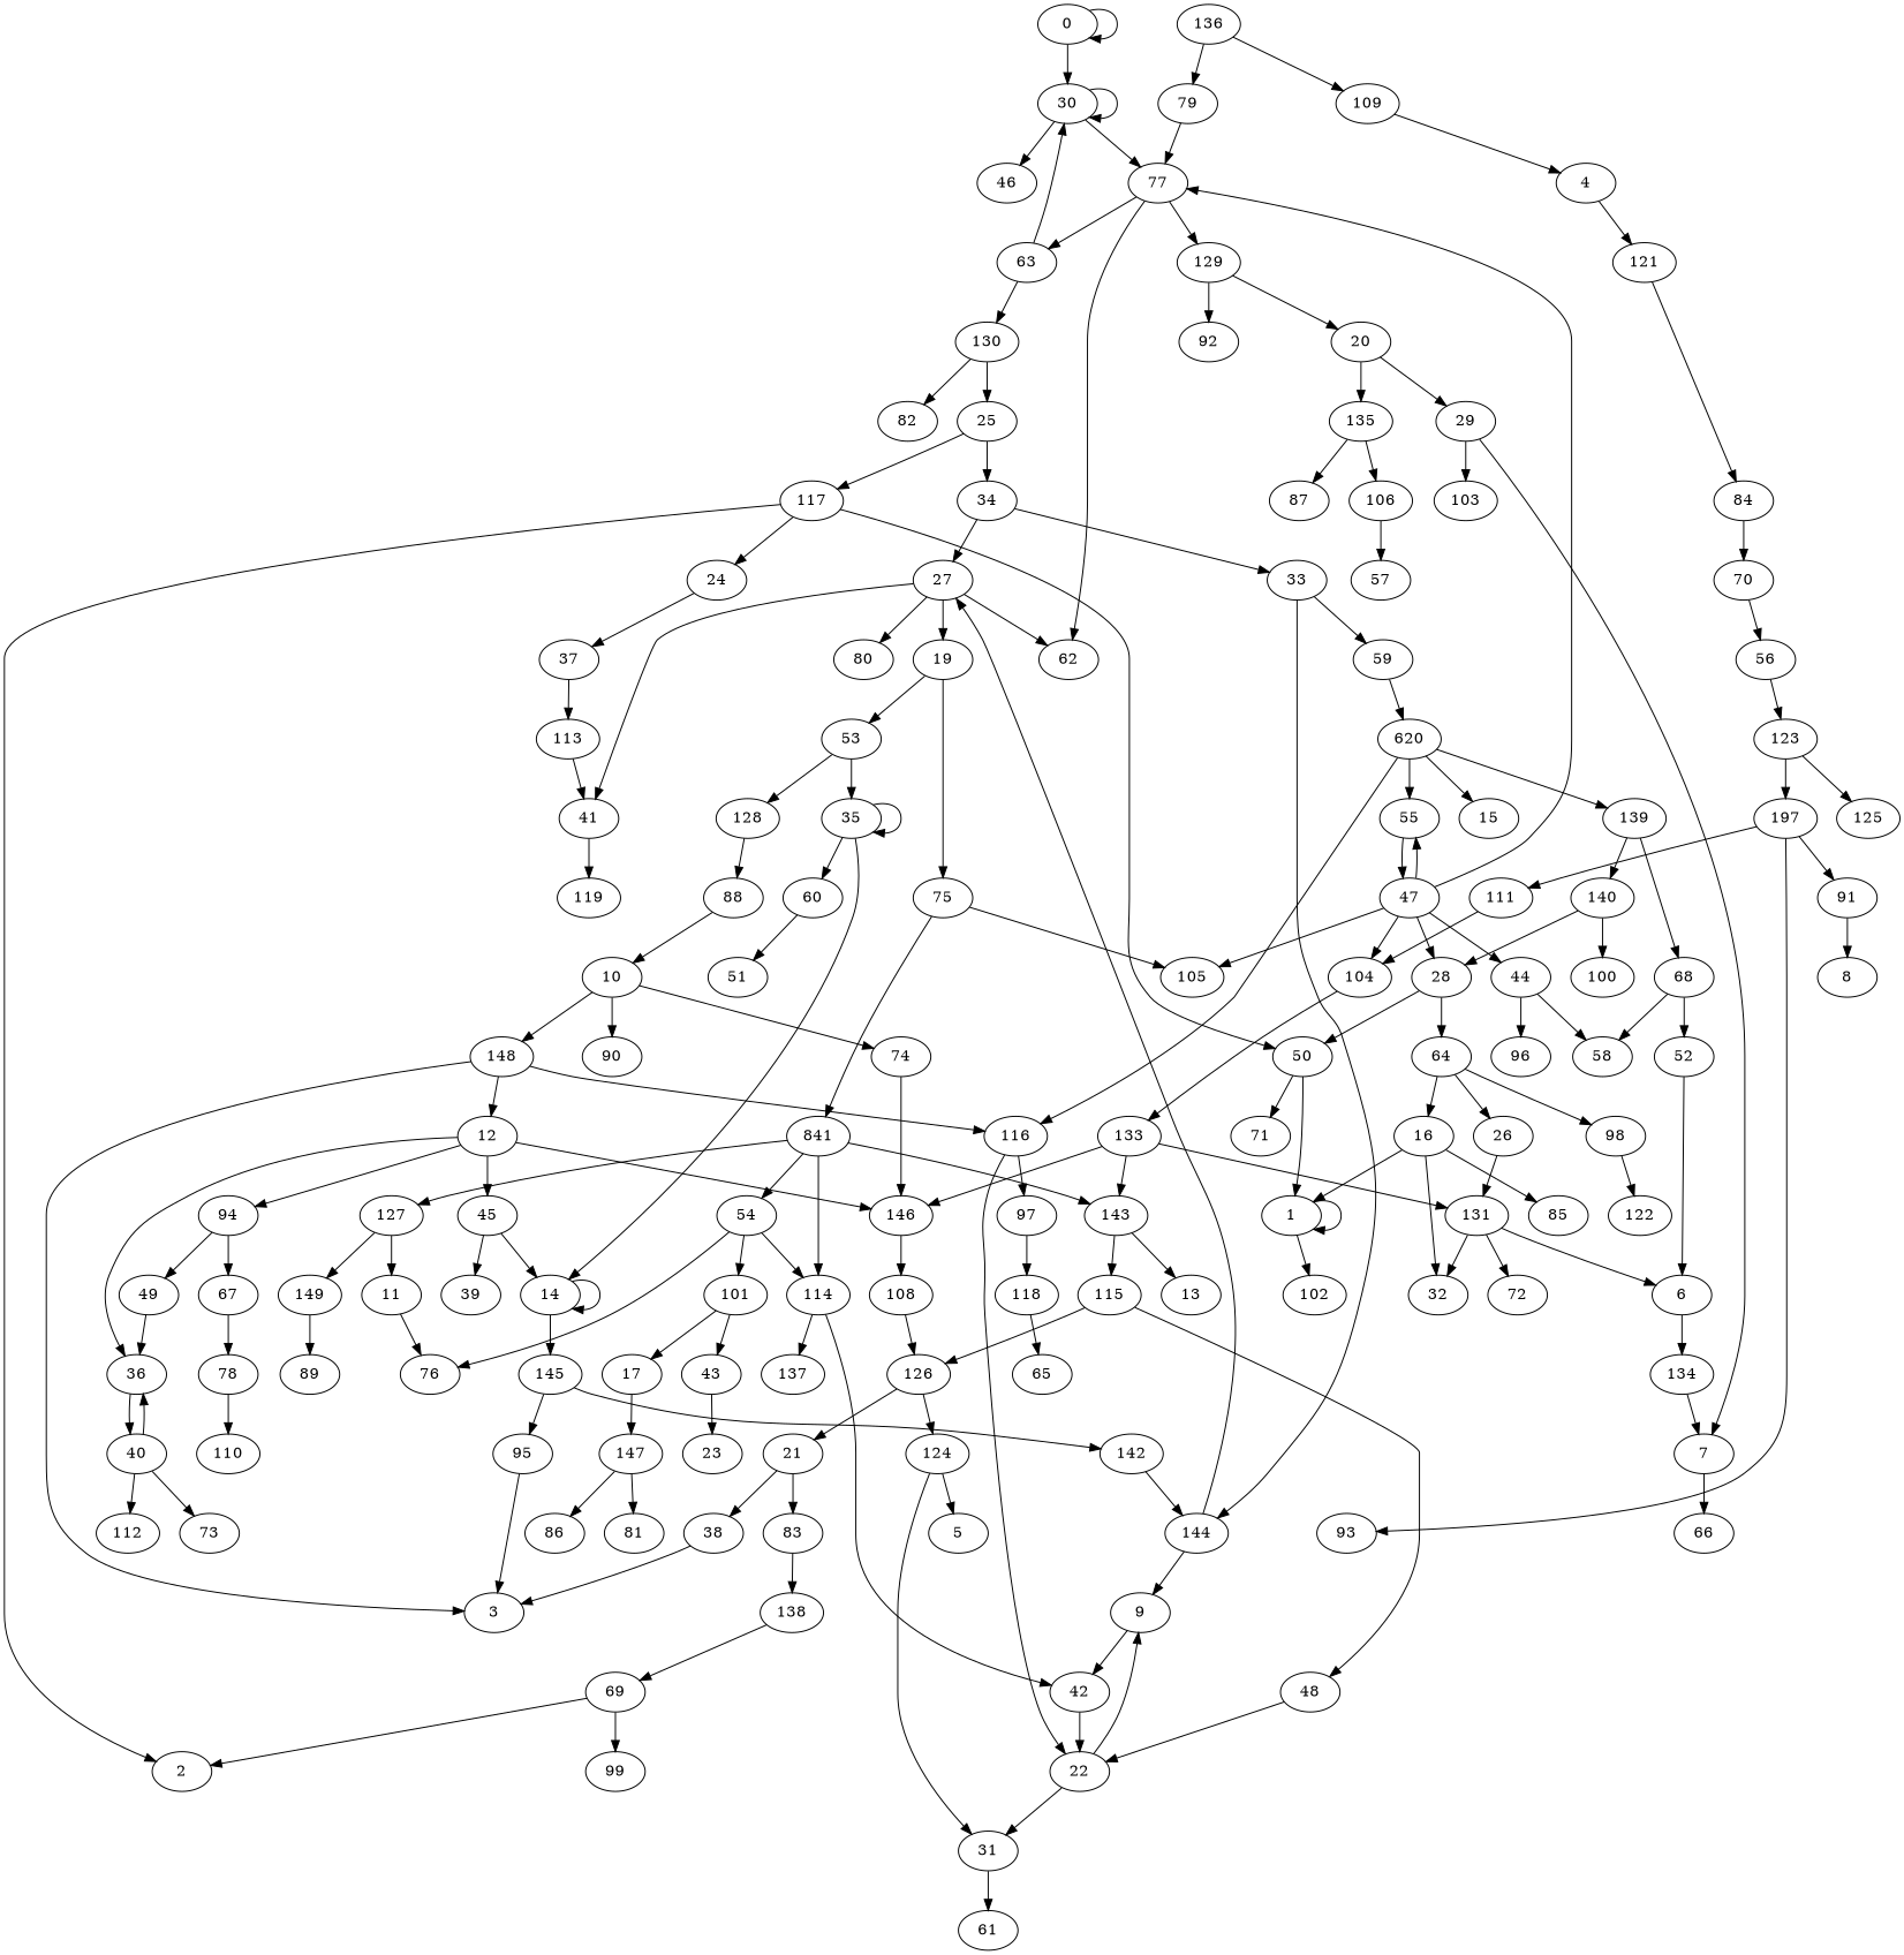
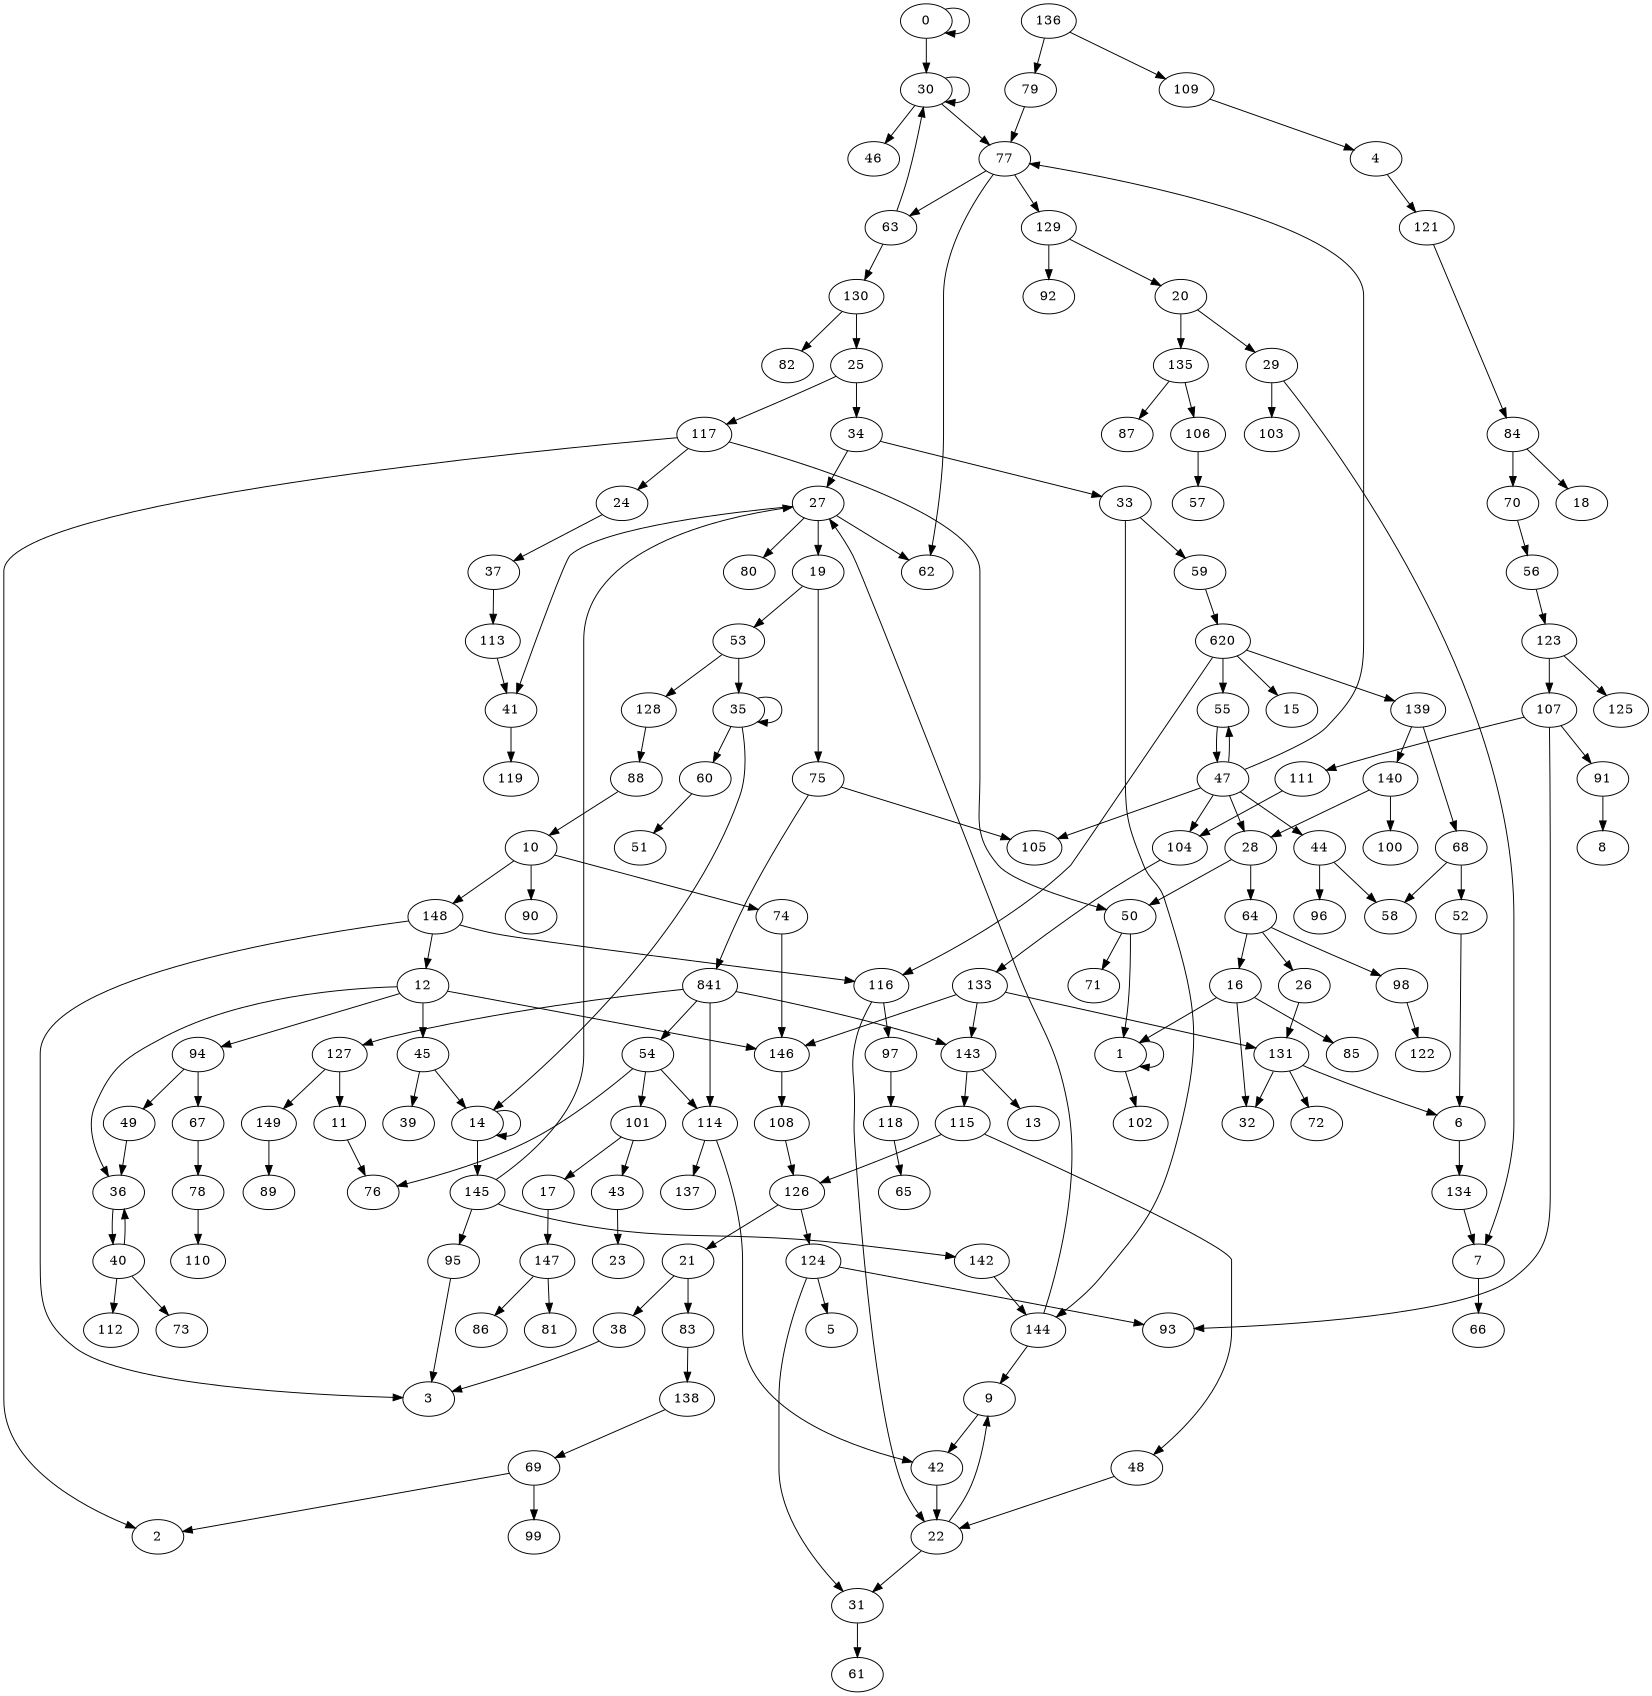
  digraph {
    0 [height=0.5 width=0.75]
    30 [height=0.5 width=0.75]
    46 [height=0.5 width=0.75]
    77 [height=0.5 width=0.75]
    136 [height=0.5 width=0.75]
    79 [height=0.5 width=0.75]
    109 [height=0.5 width=0.75]
    1 [height=0.5 width=0.75]
    102 [height=0.5 width=0.75]
    2 [height=0.5 width=0.75]
    3 [height=0.5 width=0.75]
    4 [height=0.5 width=0.75]
    121 [height=0.5 width=0.75]
    84 [height=0.5 width=0.75]
+   18 [height=0.5 width=0.75]
    70 [height=0.5 width=0.75]
    5 [height=0.5 width=0.75]
    6 [height=0.5 width=0.75]
    134 [height=0.5 width=0.75]
    7 [height=0.5 width=0.75]
    66 [height=0.5 width=0.75]
    8 [height=0.5 width=0.75]
    9 [height=0.5 width=0.75]
    42 [height=0.5 width=0.75]
    22 [height=0.5 width=0.75]
    31 [height=0.5 width=0.75]
    10 [height=0.5 width=0.75]
    74 [height=0.5 width=0.75]
    90 [height=0.5 width=0.75]
    148 [height=0.5 width=0.75]
    146 [height=0.5 width=0.75]
    12 [height=0.5 width=0.75]
    116 [height=0.5 width=0.75]
    108 [height=0.5 width=0.75]
    36 [height=0.5 width=0.75]
    45 [height=0.5 width=0.75]
    94 [height=0.5 width=0.75]
    97 [height=0.5 width=0.75]
    11 [height=0.5 width=0.75]
    76 [height=0.5 width=0.75]
    40 [height=0.5 width=0.75]
    14 [height=0.5 width=0.75]
    39 [height=0.5 width=0.75]
    49 [height=0.5 width=0.75]
    67 [height=0.5 width=0.75]
    73 [height=0.5 width=0.75]
    112 [height=0.5 width=0.75]
    145 [height=0.5 width=0.75]
    78 [height=0.5 width=0.75]
    126 [height=0.5 width=0.75]
    13 [height=0.5 width=0.75]
    27 [height=0.5 width=0.75]
    95 [height=0.5 width=0.75]
    142 [height=0.5 width=0.75]
    19 [height=0.5 width=0.75]
    41 [height=0.5 width=0.75]
    62 [height=0.5 width=0.75]
    80 [height=0.5 width=0.75]
    144 [height=0.5 width=0.75]
    15 [height=0.5 width=0.75]
    16 [height=0.5 width=0.75]
    32 [height=0.5 width=0.75]
    85 [height=0.5 width=0.75]
    17 [height=0.5 width=0.75]
    147 [height=0.5 width=0.75]
    81 [height=0.5 width=0.75]
    86 [height=0.5 width=0.75]
    53 [height=0.5 width=0.75]
    75 [height=0.5 width=0.75]
    35 [height=0.5 width=0.75]
    128 [height=0.5 width=0.75]
    105 [height=0.5 width=0.75]
    n73 [height=0.5 label=841 width=0.75]
    60 [height=0.5 width=0.75]
    88 [height=0.5 width=0.75]
    54 [height=0.5 width=0.75]
    114 [height=0.5 width=0.75]
    127 [height=0.5 width=0.75]
    143 [height=0.5 width=0.75]
    20 [height=0.5 width=0.75]
    29 [height=0.5 width=0.75]
    135 [height=0.5 width=0.75]
    103 [height=0.5 width=0.75]
    87 [height=0.5 width=0.75]
    106 [height=0.5 width=0.75]
    57 [height=0.5 width=0.75]
    21 [height=0.5 width=0.75]
    38 [height=0.5 width=0.75]
    83 [height=0.5 width=0.75]
    138 [height=0.5 width=0.75]
    69 [height=0.5 width=0.75]
    61 [height=0.5 width=0.75]
    23 [height=0.5 width=0.75]
    24 [height=0.5 width=0.75]
    37 [height=0.5 width=0.75]
    113 [height=0.5 width=0.75]
    25 [height=0.5 width=0.75]
    34 [height=0.5 width=0.75]
    117 [height=0.5 width=0.75]
    33 [height=0.5 width=0.75]
    50 [height=0.5 width=0.75]
    59 [height=0.5 width=0.75]
    71 [height=0.5 width=0.75]
    26 [height=0.5 width=0.75]
    131 [height=0.5 width=0.75]
    72 [height=0.5 width=0.75]
    119 [height=0.5 width=0.75]
    28 [height=0.5 width=0.75]
    64 [height=0.5 width=0.75]
    98 [height=0.5 width=0.75]
    122 [height=0.5 width=0.75]
    n112 [height=0.5 label=620 width=0.75]
    55 [height=0.5 width=0.75]
    139 [height=0.5 width=0.75]
    51 [height=0.5 width=0.75]
    43 [height=0.5 width=0.75]
    44 [height=0.5 width=0.75]
    58 [height=0.5 width=0.75]
    96 [height=0.5 width=0.75]
    47 [height=0.5 width=0.75]
    104 [height=0.5 width=0.75]
    63 [height=0.5 width=0.75]
    129 [height=0.5 width=0.75]
    133 [height=0.5 width=0.75]
    130 [height=0.5 width=0.75]
    92 [height=0.5 width=0.75]
    48 [height=0.5 width=0.75]
    52 [height=0.5 width=0.75]
    101 [height=0.5 width=0.75]
    137 [height=0.5 width=0.75]
    56 [height=0.5 width=0.75]
    123 [height=0.5 width=0.75]
-   107 [height=0.5 width=0.75 label=197]
+   107 [height=0.5 width=0.75]
    125 [height=0.5 width=0.75]
    91 [height=0.5 width=0.75]
    93 [height=0.5 width=0.75]
    111 [height=0.5 width=0.75]
    68 [height=0.5 width=0.75]
    140 [height=0.5 width=0.75]
    82 [height=0.5 width=0.75]
    65 [height=0.5 width=0.75]
    110 [height=0.5 width=0.75]
    99 [height=0.5 width=0.75]
    149 [height=0.5 width=0.75]
    115 [height=0.5 width=0.75]
    89 [height=0.5 width=0.75]
    118 [height=0.5 width=0.75]
    100 [height=0.5 width=0.75]
    124 [height=0.5 width=0.75]
    0 -> 0
    0 -> 30
    30 -> 30
    30 -> 46
    30 -> 77
    77 -> 62
    77 -> 63
    77 -> 129
    136 -> 79
    136 -> 109
    79 -> 77
    109 -> 4
    1 -> 1
    1 -> 102
    4 -> 121
    121 -> 84
+   84 -> 18
    84 -> 70
    70 -> 56
    6 -> 134
    134 -> 7
    7 -> 66
    9 -> 42
    42 -> 22
    22 -> 9
    22 -> 31
    31 -> 61
    10 -> 74
    10 -> 90
    10 -> 148
    74 -> 146
    148 -> 3
    148 -> 12
    148 -> 116
    146 -> 108
    12 -> 146
    12 -> 36
    12 -> 45
    12 -> 94
    116 -> 22
    116 -> 97
    108 -> 126
    36 -> 40
    45 -> 14
    45 -> 39
    94 -> 49
    94 -> 67
    97 -> 118
    11 -> 76
    40 -> 36
    40 -> 73
    40 -> 112
    14 -> 14
    14 -> 145
    49 -> 36
    67 -> 78
+   145 -> 27
    145 -> 95
    145 -> 142
    78 -> 110
    126 -> 21
    126 -> 124
    27 -> 19
    27 -> 41
    27 -> 62
    27 -> 80
    95 -> 3
    142 -> 144
    19 -> 53
    19 -> 75
    41 -> 119
    144 -> 9
    144 -> 27
    16 -> 1
    16 -> 32
    16 -> 85
    17 -> 147
    147 -> 81
    147 -> 86
    53 -> 35
    53 -> 128
    75 -> 105
    75 -> n73
    35 -> 14
    35 -> 35
    35 -> 60
    128 -> 88
    n73 -> 54
    n73 -> 114
    n73 -> 127
    n73 -> 143
    60 -> 51
    88 -> 10
    54 -> 76
    54 -> 114
    54 -> 101
    114 -> 42
    114 -> 137
    127 -> 11
    127 -> 149
    143 -> 13
    143 -> 115
    20 -> 29
    20 -> 135
    29 -> 7
    29 -> 103
    135 -> 87
    135 -> 106
    106 -> 57
    21 -> 38
    21 -> 83
    38 -> 3
    83 -> 138
    138 -> 69
    69 -> 2
    69 -> 99
    24 -> 37
    37 -> 113
    113 -> 41
    25 -> 34
    25 -> 117
    34 -> 27
    34 -> 33
    117 -> 2
    117 -> 24
    117 -> 50
    33 -> 144
    33 -> 59
    50 -> 1
    50 -> 71
    59 -> n112
    26 -> 131
    131 -> 6
    131 -> 32
    131 -> 72
    28 -> 50
    28 -> 64
    64 -> 16
    64 -> 26
    64 -> 98
    98 -> 122
    n112 -> 116
    n112 -> 15
    n112 -> 55
    n112 -> 139
    55 -> 47
    139 -> 68
    139 -> 140
    43 -> 23
    44 -> 58
    44 -> 96
    47 -> 77
    47 -> 105
    47 -> 28
    47 -> 55
    47 -> 44
    47 -> 104
    104 -> 133
    63 -> 30
    63 -> 130
    129 -> 20
    129 -> 92
    133 -> 146
    133 -> 143
    133 -> 131
    130 -> 25
    130 -> 82
    48 -> 22
    52 -> 6
    101 -> 17
    101 -> 43
    56 -> 123
    123 -> 107
    123 -> 125
    107 -> 91
    107 -> 93
    107 -> 111
    91 -> 8
    111 -> 104
    68 -> 58
    68 -> 52
    140 -> 28
    140 -> 100
    149 -> 89
    115 -> 126
    115 -> 48
    118 -> 65
    124 -> 5
    124 -> 31
+   124 -> 93
  }
